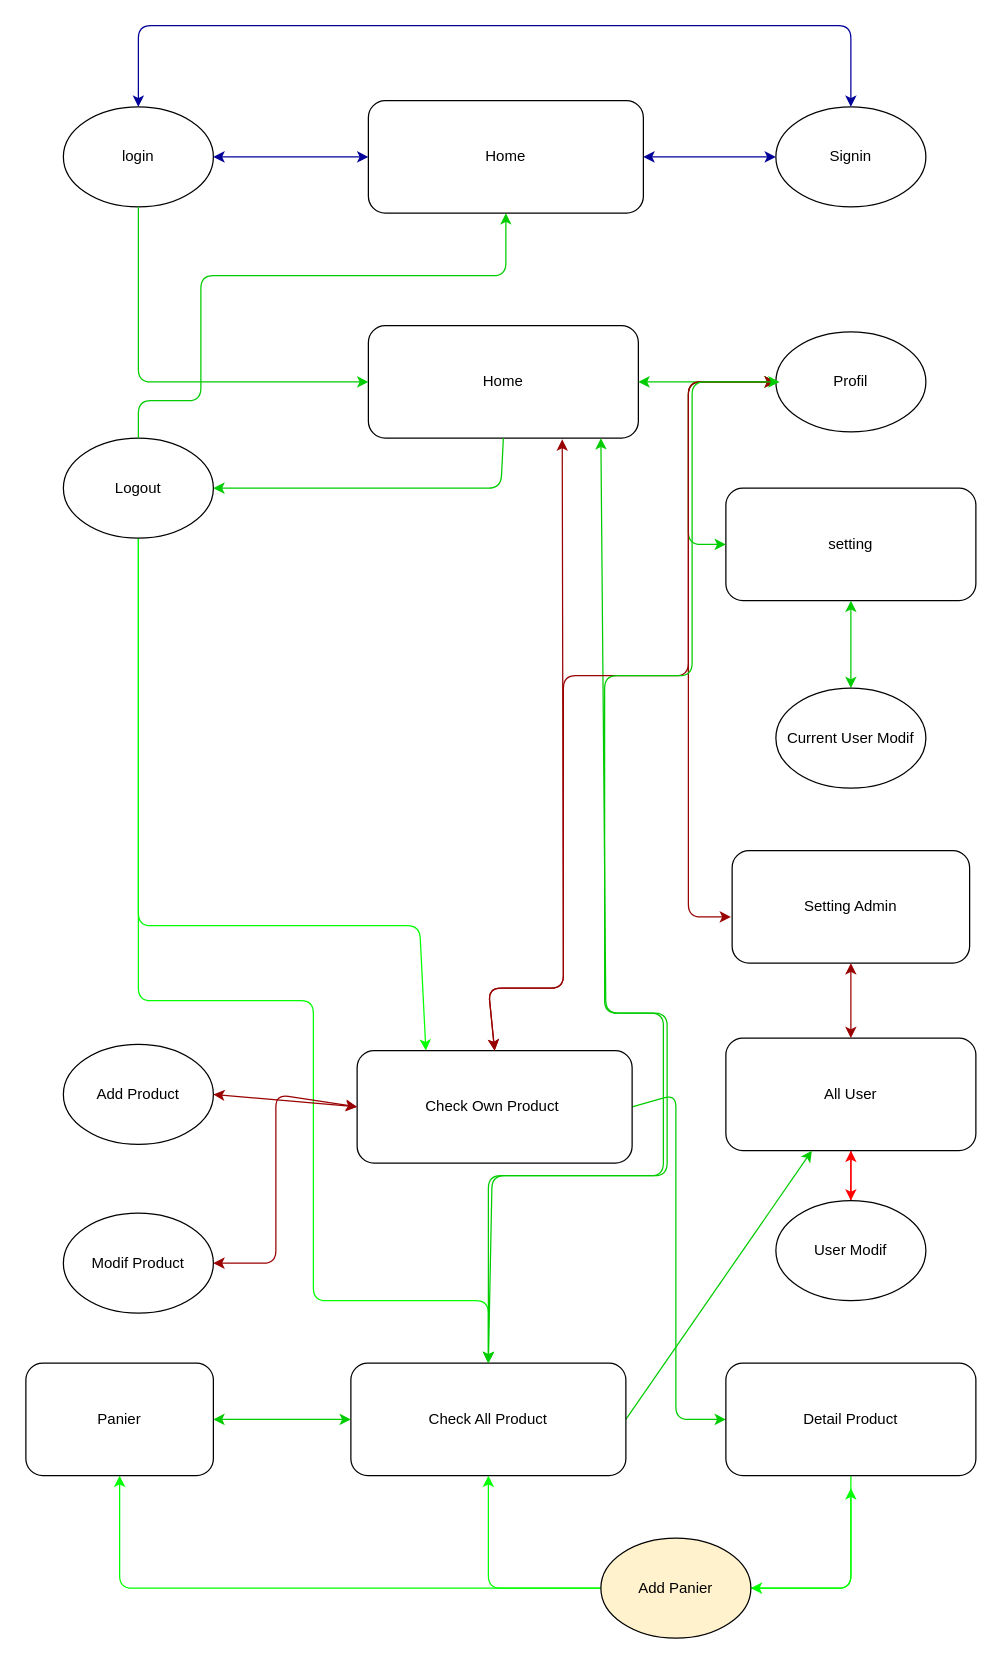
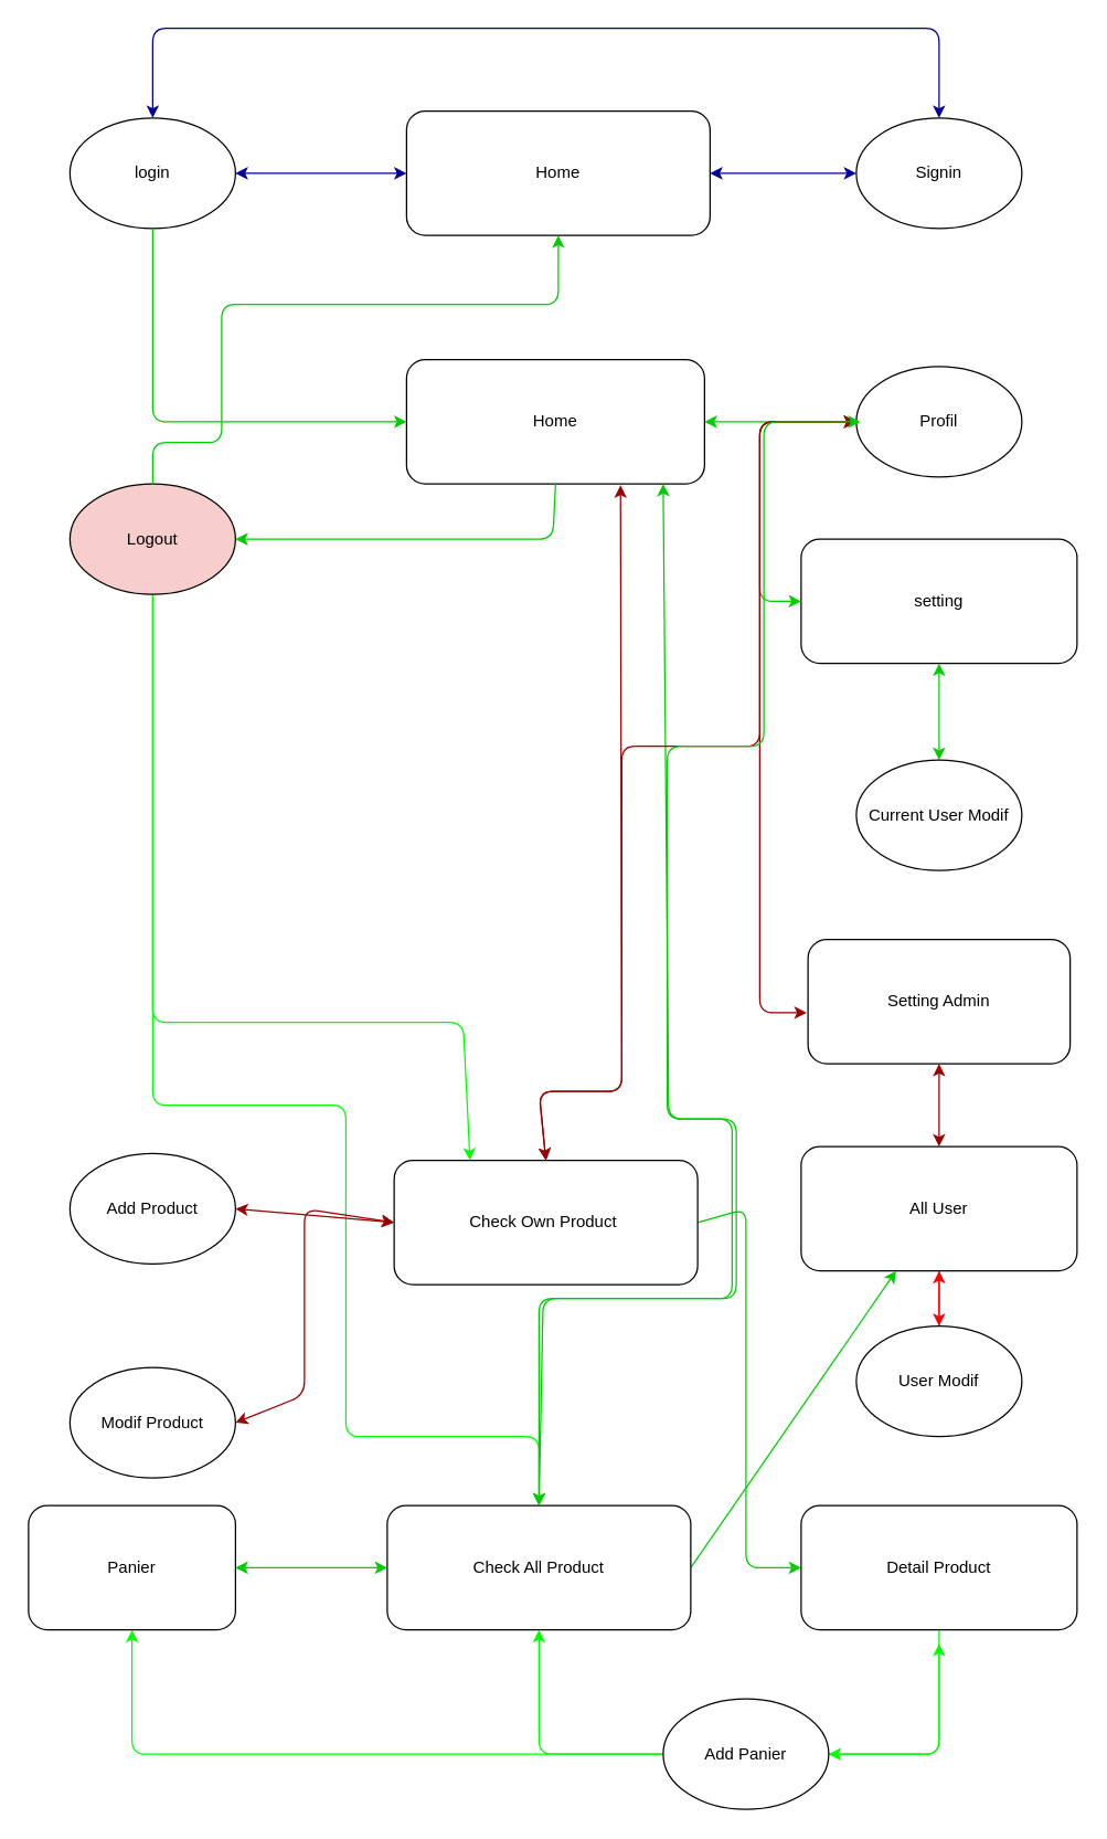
  <mxCell id="0" />
  <mxCell id="1" parent="0" />
  <mxCell id="2" value="Home" style="rounded=1;whiteSpace=wrap;html=1;" parent="1" vertex="1"><mxGeometry x="294" y="80" width="220" height="90" as="geometry" /></mxCell>
  <mxCell id="3" value="login" style="ellipse;whiteSpace=wrap;html=1;" parent="1" vertex="1"><mxGeometry x="50" y="85" width="120" height="80" as="geometry" /></mxCell>
  <mxCell id="4" value="Signin" style="ellipse;whiteSpace=wrap;html=1;" parent="1" vertex="1"><mxGeometry x="620" y="85" width="120" height="80" as="geometry" /></mxCell>
  <mxCell id="5" value="Home" style="rounded=1;whiteSpace=wrap;html=1;" parent="1" vertex="1"><mxGeometry x="294" y="260" width="216" height="90" as="geometry" /></mxCell>
  <mxCell id="6" value="setting" style="rounded=1;whiteSpace=wrap;html=1;" parent="1" vertex="1"><mxGeometry x="580" y="390" width="200" height="90" as="geometry" /></mxCell>
  <mxCell id="7" value="Setting Admin" style="rounded=1;whiteSpace=wrap;html=1;" parent="1" vertex="1"><mxGeometry x="585" y="680" width="190" height="90" as="geometry" /></mxCell>
  <mxCell id="8" style="edgeStyle=none;html=1;exitX=0.5;exitY=1;exitDx=0;exitDy=0;entryX=0.5;entryY=0;entryDx=0;entryDy=0;strokeColor=#FF0000;" edge="1" parent="1" source="9" target="41"><mxGeometry relative="1" as="geometry" /></mxCell>
  <mxCell id="9" value="All User" style="rounded=1;whiteSpace=wrap;html=1;" parent="1" vertex="1"><mxGeometry x="580" y="830" width="200" height="90" as="geometry" /></mxCell>
  <mxCell id="10" value="" style="endArrow=classic;html=1;entryX=0;entryY=0.5;entryDx=0;entryDy=0;exitX=0.5;exitY=1;exitDx=0;exitDy=0;strokeColor=#00CC00;" parent="1" source="3" target="5" edge="1"><mxGeometry width="50" height="50" relative="1" as="geometry"><mxPoint x="380" y="710" as="sourcePoint" /><mxPoint x="430" y="660" as="targetPoint" /><Array as="points"><mxPoint x="110" y="305" /></Array></mxGeometry></mxCell>
  <mxCell id="11" value="" style="endArrow=classic;startArrow=classic;html=1;entryX=0;entryY=0.5;entryDx=0;entryDy=0;exitX=1;exitY=0.5;exitDx=0;exitDy=0;strokeColor=#000099;" parent="1" source="3" target="2" edge="1"><mxGeometry width="50" height="50" relative="1" as="geometry"><mxPoint x="380" y="410" as="sourcePoint" /><mxPoint x="430" y="360" as="targetPoint" /></mxGeometry></mxCell>
  <mxCell id="12" value="" style="endArrow=classic;startArrow=classic;html=1;entryX=1;entryY=0.5;entryDx=0;entryDy=0;exitX=0;exitY=0.5;exitDx=0;exitDy=0;strokeColor=#000099;" parent="1" source="4" target="2" edge="1"><mxGeometry width="50" height="50" relative="1" as="geometry"><mxPoint x="380" y="410" as="sourcePoint" /><mxPoint x="430" y="360" as="targetPoint" /></mxGeometry></mxCell>
  <mxCell id="13" value="" style="endArrow=classic;startArrow=classic;html=1;entryX=0.5;entryY=0;entryDx=0;entryDy=0;exitX=0.5;exitY=0;exitDx=0;exitDy=0;strokeColor=#000099;" parent="1" source="3" target="4" edge="1"><mxGeometry width="50" height="50" relative="1" as="geometry"><mxPoint x="380" y="410" as="sourcePoint" /><mxPoint x="430" y="360" as="targetPoint" /><Array as="points"><mxPoint x="110" y="20" /><mxPoint x="400" y="20" /><mxPoint x="680" y="20" /></Array></mxGeometry></mxCell>
  <mxCell id="14" value="" style="endArrow=classic;startArrow=classic;html=1;entryX=0;entryY=0.5;entryDx=0;entryDy=0;strokeColor=#00CC00;" parent="1" target="21" edge="1"><mxGeometry width="50" height="50" relative="1" as="geometry"><mxPoint x="510" y="305" as="sourcePoint" /><mxPoint x="430" y="360" as="targetPoint" /></mxGeometry></mxCell>
  <mxCell id="15" value="" style="endArrow=classic;startArrow=classic;html=1;entryX=0;entryY=0.5;entryDx=0;entryDy=0;strokeColor=#00CC00;" parent="1" target="6" edge="1"><mxGeometry width="50" height="50" relative="1" as="geometry"><mxPoint x="620" y="305" as="sourcePoint" /><mxPoint x="430" y="360" as="targetPoint" /><Array as="points"><mxPoint x="550" y="305" /><mxPoint x="550" y="435" /></Array></mxGeometry></mxCell>
  <mxCell id="16" value="" style="endArrow=classic;startArrow=classic;html=1;entryX=0.5;entryY=1;entryDx=0;entryDy=0;exitX=0.5;exitY=0;exitDx=0;exitDy=0;strokeColor=#00CC00;" parent="1" target="6" edge="1"><mxGeometry width="50" height="50" relative="1" as="geometry"><mxPoint x="680" y="550" as="sourcePoint" /><mxPoint x="430" y="360" as="targetPoint" /></mxGeometry></mxCell>
  <mxCell id="17" value="" style="endArrow=classic;startArrow=classic;html=1;entryX=0.5;entryY=1;entryDx=0;entryDy=0;exitX=0.5;exitY=0;exitDx=0;exitDy=0;strokeColor=#990000;" parent="1" source="9" target="7" edge="1"><mxGeometry width="50" height="50" relative="1" as="geometry"><mxPoint x="380" y="410" as="sourcePoint" /><mxPoint x="430" y="360" as="targetPoint" /></mxGeometry></mxCell>
  <mxCell id="18" style="edgeStyle=none;html=1;exitX=0.5;exitY=1;exitDx=0;exitDy=0;entryX=0.25;entryY=0;entryDx=0;entryDy=0;strokeColor=#00FF00;" edge="1" parent="1" source="20" target="26"><mxGeometry relative="1" as="geometry"><Array as="points"><mxPoint x="110" y="740" /><mxPoint x="335" y="740" /></Array></mxGeometry></mxCell>
  <mxCell id="19" style="edgeStyle=none;html=1;exitX=0.5;exitY=1;exitDx=0;exitDy=0;entryX=0.5;entryY=0;entryDx=0;entryDy=0;strokeColor=#00FF00;" edge="1" parent="1" source="20" target="33"><mxGeometry relative="1" as="geometry"><Array as="points"><mxPoint x="110" y="800" /><mxPoint x="250" y="800" /><mxPoint x="250" y="1040" /><mxPoint x="390" y="1040" /></Array></mxGeometry></mxCell>
- <mxCell id="20" value="Logout" style="ellipse;whiteSpace=wrap;html=1;" parent="1" vertex="1"><mxGeometry x="50" y="350" width="120" height="80" as="geometry" /></mxCell>
+ <mxCell id="20" value="Logout" style="ellipse;whiteSpace=wrap;html=1;fillColor=#f8cecc;" parent="1" vertex="1"><mxGeometry x="50" y="350" width="120" height="80" as="geometry" /></mxCell>
  <mxCell id="21" value="Profil" style="ellipse;whiteSpace=wrap;html=1;" parent="1" vertex="1"><mxGeometry x="620" y="265" width="120" height="80" as="geometry" /></mxCell>
  <mxCell id="22" value="" style="endArrow=classic;startArrow=classic;html=1;entryX=0;entryY=0.5;entryDx=0;entryDy=0;exitX=-0.005;exitY=0.589;exitDx=0;exitDy=0;exitPerimeter=0;strokeColor=#990000;" parent="1" source="7" target="21" edge="1"><mxGeometry width="50" height="50" relative="1" as="geometry"><mxPoint x="380" y="510" as="sourcePoint" /><mxPoint x="430" y="460" as="targetPoint" /><Array as="points"><mxPoint x="550" y="733" /><mxPoint x="550" y="520" /><mxPoint x="550" y="305" /></Array></mxGeometry></mxCell>
  <mxCell id="23" value="" style="endArrow=classic;html=1;entryX=1;entryY=0.5;entryDx=0;entryDy=0;exitX=0.5;exitY=1;exitDx=0;exitDy=0;strokeColor=#00CC00;" parent="1" source="5" target="20" edge="1"><mxGeometry width="50" height="50" relative="1" as="geometry"><mxPoint x="380" y="510" as="sourcePoint" /><mxPoint x="430" y="460" as="targetPoint" /><Array as="points"><mxPoint x="400" y="390" /></Array></mxGeometry></mxCell>
  <mxCell id="24" value="" style="endArrow=classic;html=1;entryX=0.5;entryY=1;entryDx=0;entryDy=0;exitX=0.5;exitY=0;exitDx=0;exitDy=0;strokeColor=#00CC00;" parent="1" source="20" target="2" edge="1"><mxGeometry width="50" height="50" relative="1" as="geometry"><mxPoint x="380" y="510" as="sourcePoint" /><mxPoint x="430" y="460" as="targetPoint" /><Array as="points"><mxPoint x="110" y="320" /><mxPoint x="160" y="320" /><mxPoint x="160" y="220" /><mxPoint x="230" y="220" /><mxPoint x="404" y="220" /></Array></mxGeometry></mxCell>
  <mxCell id="25" style="edgeStyle=none;html=1;exitX=1;exitY=0.5;exitDx=0;exitDy=0;entryX=0;entryY=0.5;entryDx=0;entryDy=0;strokeColor=#00CC00;" parent="1" source="26" target="39" edge="1"><mxGeometry relative="1" as="geometry"><Array as="points"><mxPoint x="540" y="875" /><mxPoint x="540" y="1135" /></Array></mxGeometry></mxCell>
  <mxCell id="26" value="Check Own Product&amp;nbsp;" style="rounded=1;whiteSpace=wrap;html=1;" parent="1" vertex="1"><mxGeometry x="285" y="840" width="220" height="90" as="geometry" /></mxCell>
  <mxCell id="27" value="" style="endArrow=classic;startArrow=classic;html=1;entryX=0.718;entryY=1.011;entryDx=0;entryDy=0;exitX=0.5;exitY=0;exitDx=0;exitDy=0;entryPerimeter=0;strokeColor=#990000;" parent="1" source="26" target="5" edge="1"><mxGeometry width="50" height="50" relative="1" as="geometry"><mxPoint x="380" y="310" as="sourcePoint" /><mxPoint x="430" y="260" as="targetPoint" /><Array as="points"><mxPoint x="390" y="790" /><mxPoint x="450" y="790" /></Array></mxGeometry></mxCell>
  <mxCell id="28" value="Add Product" style="ellipse;whiteSpace=wrap;html=1;" parent="1" vertex="1"><mxGeometry x="50" y="835" width="120" height="80" as="geometry" /></mxCell>
  <mxCell id="29" value="" style="endArrow=classic;startArrow=classic;html=1;exitX=1;exitY=0.5;exitDx=0;exitDy=0;entryX=0;entryY=0.5;entryDx=0;entryDy=0;strokeColor=#990000;" parent="1" source="28" target="26" edge="1"><mxGeometry width="50" height="50" relative="1" as="geometry"><mxPoint x="380" y="810" as="sourcePoint" /><mxPoint x="430" y="760" as="targetPoint" /></mxGeometry></mxCell>
- <mxCell id="30" value="Modif Product" style="ellipse;whiteSpace=wrap;html=1;" parent="1" vertex="1"><mxGeometry x="50" y="970" width="120" height="80" as="geometry" /></mxCell>
+ <mxCell id="30" value="Modif Product" style="ellipse;whiteSpace=wrap;html=1;" parent="1" vertex="1"><mxGeometry x="50" y="990" width="120" height="80" as="geometry" /></mxCell>
  <mxCell id="31" value="" style="endArrow=classic;startArrow=classic;html=1;entryX=1;entryY=0.5;entryDx=0;entryDy=0;exitX=0;exitY=0.5;exitDx=0;exitDy=0;strokeColor=#990000;" parent="1" source="26" target="30" edge="1"><mxGeometry width="50" height="50" relative="1" as="geometry"><mxPoint x="280" y="870" as="sourcePoint" /><mxPoint x="510" y="760" as="targetPoint" /><Array as="points"><mxPoint x="220" y="875" /><mxPoint x="220" y="1010" /></Array></mxGeometry></mxCell>
  <mxCell id="32" style="edgeStyle=none;html=1;exitX=1;exitY=0.5;exitDx=0;exitDy=0;strokeColor=#00CC00;" parent="1" source="33" target="9" edge="1"><mxGeometry relative="1" as="geometry" /></mxCell>
  <mxCell id="33" value="Check All Product" style="rounded=1;whiteSpace=wrap;html=1;" parent="1" vertex="1"><mxGeometry x="280" y="1090" width="220" height="90" as="geometry" /></mxCell>
  <mxCell id="34" value="" style="endArrow=classic;startArrow=classic;html=1;exitX=0.5;exitY=0;exitDx=0;exitDy=0;strokeColor=#00CC00;" parent="1" source="33" edge="1"><mxGeometry width="50" height="50" relative="1" as="geometry"><mxPoint x="460" y="510" as="sourcePoint" /><mxPoint x="480" y="350" as="targetPoint" /><Array as="points"><mxPoint x="390" y="940" /><mxPoint x="530" y="940" /><mxPoint x="530" y="810" /><mxPoint x="484" y="810" /></Array></mxGeometry></mxCell>
  <mxCell id="35" value="" style="endArrow=classic;startArrow=classic;html=1;exitX=0.5;exitY=0;exitDx=0;exitDy=0;strokeColor=#990000;" parent="1" source="26" edge="1"><mxGeometry width="50" height="50" relative="1" as="geometry"><mxPoint x="390" y="820" as="sourcePoint" /><mxPoint x="620" y="305" as="targetPoint" /><Array as="points"><mxPoint x="390" y="790" /><mxPoint x="450" y="790" /><mxPoint x="450" y="540" /><mxPoint x="550" y="540" /><mxPoint x="550" y="305" /></Array></mxGeometry></mxCell>
  <mxCell id="36" value="" style="endArrow=classic;startArrow=classic;html=1;entryX=0;entryY=0.5;entryDx=0;entryDy=0;exitX=1;exitY=0.5;exitDx=0;exitDy=0;strokeColor=#00CC00;" parent="1" target="33" edge="1"><mxGeometry width="50" height="50" relative="1" as="geometry"><mxPoint x="170" y="1135" as="sourcePoint" /><mxPoint x="510" y="960" as="targetPoint" /></mxGeometry></mxCell>
  <mxCell id="37" value="" style="endArrow=classic;startArrow=classic;html=1;strokeColor=#00CC00;entryX=0;entryY=0.5;entryDx=0;entryDy=0;exitX=0.5;exitY=0;exitDx=0;exitDy=0;" parent="1" source="33" edge="1"><mxGeometry width="50" height="50" relative="1" as="geometry"><mxPoint x="393" y="1080" as="sourcePoint" /><mxPoint x="623" y="305" as="targetPoint" /><Array as="points"><mxPoint x="393" y="940" /><mxPoint x="533" y="940" /><mxPoint x="533" y="810" /><mxPoint x="483" y="810" /><mxPoint x="483" y="540" /><mxPoint x="553" y="540" /><mxPoint x="553" y="305" /></Array></mxGeometry></mxCell>
  <mxCell id="38" style="edgeStyle=none;html=1;exitX=0.5;exitY=1;exitDx=0;exitDy=0;entryX=1;entryY=0.5;entryDx=0;entryDy=0;strokeColor=#00FF00;" edge="1" parent="1" source="39" target="46"><mxGeometry relative="1" as="geometry"><Array as="points"><mxPoint x="680" y="1270" /></Array></mxGeometry></mxCell>
  <mxCell id="39" value="Detail Product" style="rounded=1;whiteSpace=wrap;html=1;" parent="1" vertex="1"><mxGeometry x="580" y="1090" width="200" height="90" as="geometry" /></mxCell>
  <mxCell id="40" style="edgeStyle=none;html=1;exitX=0.5;exitY=0;exitDx=0;exitDy=0;entryX=0.5;entryY=1;entryDx=0;entryDy=0;strokeColor=#FF0000;" edge="1" parent="1" source="41" target="9"><mxGeometry relative="1" as="geometry" /></mxCell>
  <mxCell id="41" value="User Modif" style="ellipse;whiteSpace=wrap;html=1;" vertex="1" parent="1"><mxGeometry x="620" y="960" width="120" height="80" as="geometry" /></mxCell>
  <mxCell id="42" value="Current User Modif" style="ellipse;whiteSpace=wrap;html=1;" vertex="1" parent="1"><mxGeometry x="620" y="550" width="120" height="80" as="geometry" /></mxCell>
  <mxCell id="43" style="edgeStyle=none;html=1;exitX=1;exitY=0.5;exitDx=0;exitDy=0;strokeColor=#00FF00;" edge="1" parent="1" source="46"><mxGeometry relative="1" as="geometry"><mxPoint x="680" y="1190" as="targetPoint" /><Array as="points"><mxPoint x="680" y="1270" /></Array></mxGeometry></mxCell>
  <mxCell id="44" style="edgeStyle=none;html=1;exitX=0;exitY=0.5;exitDx=0;exitDy=0;entryX=0.5;entryY=1;entryDx=0;entryDy=0;strokeColor=#00FF00;" edge="1" parent="1" source="46" target="33"><mxGeometry relative="1" as="geometry"><Array as="points"><mxPoint x="390" y="1270" /></Array></mxGeometry></mxCell>
  <mxCell id="45" style="edgeStyle=none;html=1;exitX=0;exitY=0.5;exitDx=0;exitDy=0;entryX=0.5;entryY=1;entryDx=0;entryDy=0;strokeColor=#00FF00;" edge="1" parent="1" source="46" target="47"><mxGeometry relative="1" as="geometry"><Array as="points"><mxPoint x="95" y="1270" /></Array></mxGeometry></mxCell>
- <mxCell id="46" value="Add Panier" style="ellipse;whiteSpace=wrap;html=1;fillColor=#fff2cc;" vertex="1" parent="1"><mxGeometry x="480" y="1230" width="120" height="80" as="geometry" /></mxCell>
+ <mxCell id="46" value="Add Panier" style="ellipse;whiteSpace=wrap;html=1;" vertex="1" parent="1"><mxGeometry x="480" y="1230" width="120" height="80" as="geometry" /></mxCell>
  <mxCell id="47" value="Panier" style="rounded=1;whiteSpace=wrap;html=1;" vertex="1" parent="1"><mxGeometry x="20" y="1090" width="150" height="90" as="geometry" /></mxCell>
